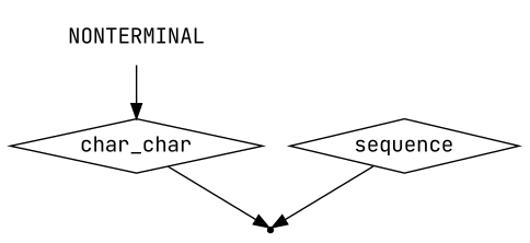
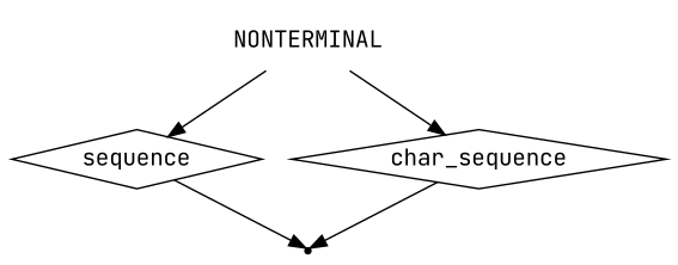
  digraph {
    fontname="JetBrains Mono"
    node [fontname="JetBrains Mono" shape=diamond]
    edge [fontname="JetBrains Mono"]
    n1 [label=NONTERMINAL shape=plaintext]
    n2 [label=sequence]
-   n3 [label=char_char]
+   n3 [label=char_sequence]
    end [shape=point]
+   n1 -> n2
    n1 -> n3
    n2 -> end
    n3 -> end
  }
